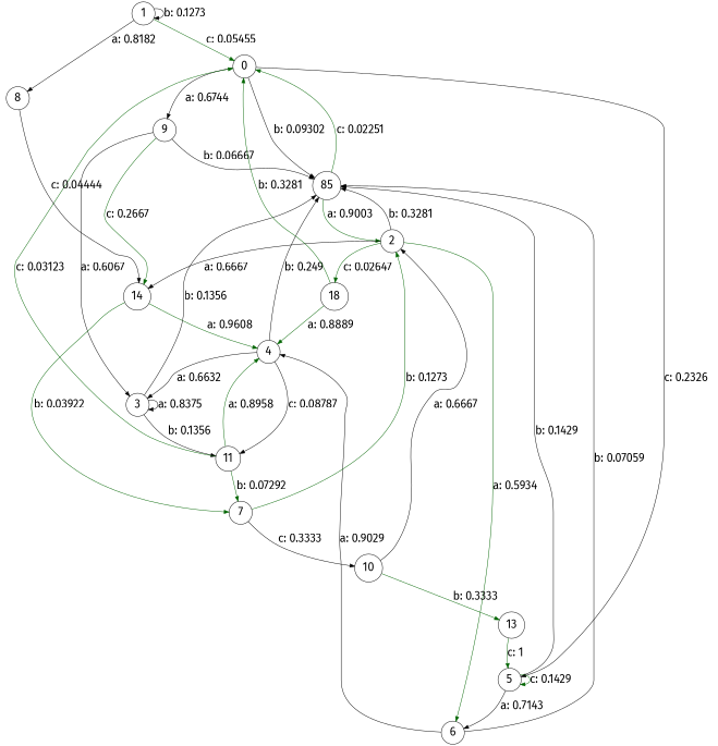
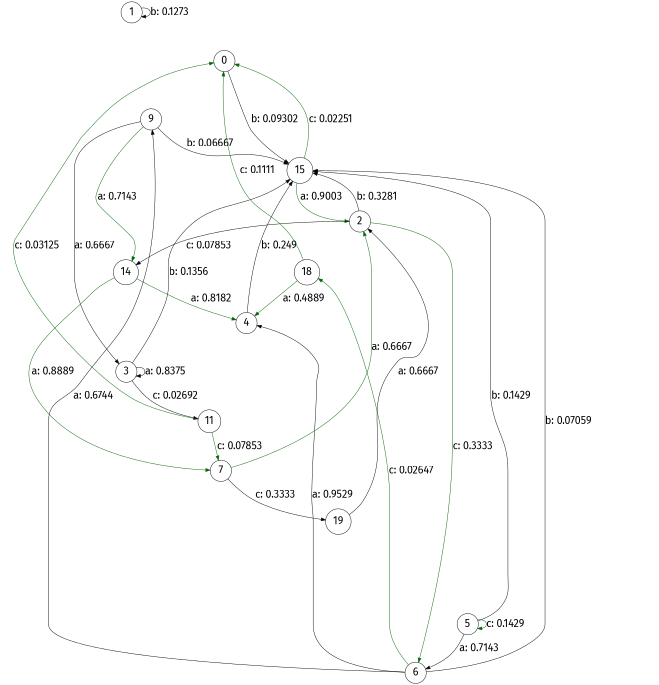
  digraph {
    fontname="Fira Sans"
    node [fontname="Fira Sans" fontsize=24 shape=circle]
    edge [color=black fontname="Fira Sans" fontsize=24]
    0
    9
-   15 [label=85]
+   15
    5
    14
    3
    2
    6
    4
    7
    11
    1
-   8
    n14 [label=18]
-   10
-   13
-   0 -> 9 [label="a: 0.6744   "]
+   10 [label=19]
+   6 -> 9 [label="a: 0.6744   "]
    0 -> 15 [label="b: 0.09302  "]
-   0 -> 5 [label="c: 0.2326   "]
    9 -> 15 [label="b: 0.06667  "]
-   9 -> 14 [color=darkgreen label="c: 0.2667   "]
-   9 -> 3 [label="a: 0.6067   "]
+   9 -> 14 [color=darkgreen label="a: 0.7143   "]
+   9 -> 3 [label="a: 0.6667   "]
    15 -> 0 [color=darkgreen label="c: 0.02251  "]
    15 -> 2 [color=darkgreen label="a: 0.9003   "]
    5 -> 15 [label="b: 0.1429   "]
    5 -> 5 [color=darkgreen label="c: 0.1429   "]
    5 -> 6 [label="a: 0.7143   "]
-   14 -> 4 [color=darkgreen label="a: 0.9608   "]
-   14 -> 7 [color=darkgreen label="b: 0.03922  "]
+   14 -> 4 [color=darkgreen label="a: 0.8182   "]
+   14 -> 7 [color=darkgreen label="a: 0.8889   "]
    3 -> 15 [label="b: 0.1356   "]
    3 -> 3 [label="a: 0.8375   "]
-   3 -> 11 [label="b: 0.1356   "]
+   3 -> 11 [label="c: 0.02692  "]
    2 -> 15 [label="b: 0.3281   "]
-   2 -> 14 [label="a: 0.6667   "]
-   2 -> 6 [color=darkgreen label="a: 0.5934   "]
+   2 -> 14 [label="c: 0.07853  "]
+   2 -> 6 [color=darkgreen label="c: 0.3333   "]
    6 -> 15 [label="b: 0.07059  "]
-   6 -> 4 [label="a: 0.9029   "]
-   2 -> n14 [color=darkgreen label="c: 0.02647  "]
+   6 -> 4 [label="a: 0.9529   "]
+   6 -> n14 [color=darkgreen label="c: 0.02647  "]
    4 -> 15 [label="b: 0.249    "]
-   4 -> 3 [label="a: 0.6632   "]
-   4 -> 11 [label="c: 0.08787  "]
-   7 -> 2 [color=darkgreen label="b: 0.1273   "]
+   7 -> 2 [color=darkgreen label="a: 0.6667   "]
    7 -> 10 [label="c: 0.3333   "]
-   11 -> 0 [color=darkgreen label="c: 0.03123  "]
-   11 -> 4 [color=darkgreen label="a: 0.8958   "]
-   11 -> 7 [color=darkgreen label="b: 0.07292  "]
-   1 -> 0 [color=darkgreen label="c: 0.05455  "]
+   11 -> 0 [color=darkgreen label="c: 0.03125  "]
+   11 -> 7 [color=darkgreen label="c: 0.07853  "]
    1 -> 1 [label="b: 0.1273   "]
-   1 -> 8 [label="a: 0.8182   "]
-   8 -> 14 [label="c: 0.04444  "]
-   n14 -> 0 [color=darkgreen label="b: 0.3281   "]
-   n14 -> 4 [color=darkgreen label="a: 0.8889   "]
+   n14 -> 0 [color=darkgreen label="c: 0.1111   "]
+   n14 -> 4 [color=darkgreen label="a: 0.4889   "]
    10 -> 2 [label="a: 0.6667   "]
-   10 -> 13 [color=darkgreen label="b: 0.3333   "]
-   13 -> 5 [color=darkgreen label="c: 1        "]
  }
